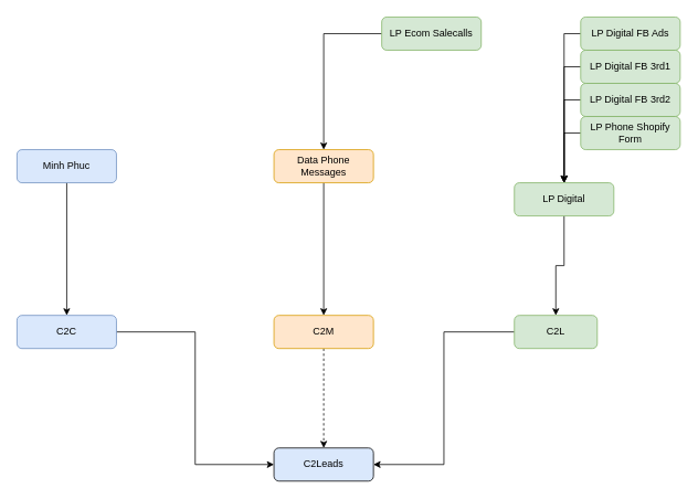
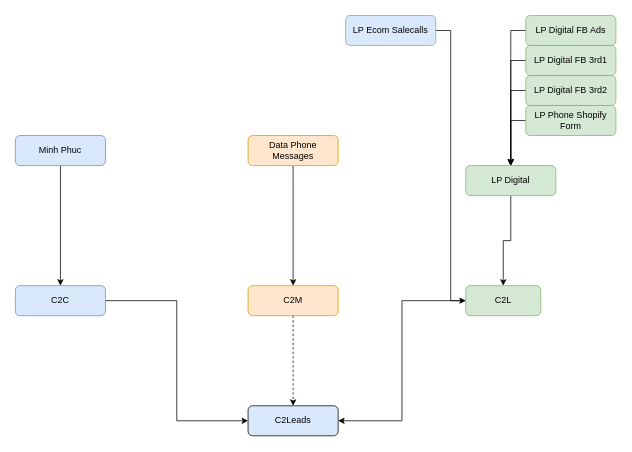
  <mxCell id="0" />
  <mxCell id="1" parent="0" />
  <mxCell id="2" style="edgeStyle=orthogonalEdgeStyle;rounded=0;orthogonalLoop=1;jettySize=auto;html=1;entryX=0.5;entryY=0;entryDx=0;entryDy=0;" edge="1" parent="1" source="3" target="19"><mxGeometry relative="1" as="geometry"><Array as="points"><mxPoint x="680" y="40" /></Array></mxGeometry></mxCell>
  <mxCell id="3" value="LP Digital FB Ads" style="rounded=1;whiteSpace=wrap;html=1;fontSize=12;glass=0;strokeWidth=1;shadow=0;fillColor=#d5e8d4;strokeColor=#82b366;" parent="1" vertex="1"><mxGeometry x="700" y="20" width="120" height="40" as="geometry" /></mxCell>
  <mxCell id="4" style="edgeStyle=orthogonalEdgeStyle;rounded=0;orthogonalLoop=1;jettySize=auto;html=1;entryX=0.5;entryY=0;entryDx=0;entryDy=0;dashed=1;" edge="1" parent="1" source="5" target="24"><mxGeometry relative="1" as="geometry" /></mxCell>
  <mxCell id="5" value="C2M" style="rounded=1;whiteSpace=wrap;html=1;fontSize=12;glass=0;strokeWidth=1;shadow=0;fillColor=#ffe6cc;strokeColor=#d79b00;" vertex="1" parent="1"><mxGeometry x="330" y="380" width="120" height="40" as="geometry" /></mxCell>
  <mxCell id="6" style="edgeStyle=orthogonalEdgeStyle;rounded=0;orthogonalLoop=1;jettySize=auto;html=1;entryX=1;entryY=0.5;entryDx=0;entryDy=0;" edge="1" parent="1" source="7" target="24"><mxGeometry relative="1" as="geometry" /></mxCell>
  <mxCell id="7" value="C2L" style="rounded=1;whiteSpace=wrap;html=1;fontSize=12;glass=0;strokeWidth=1;shadow=0;fillColor=#d5e8d4;strokeColor=#82b366;" vertex="1" parent="1"><mxGeometry x="620" y="380" width="100" height="40" as="geometry" /></mxCell>
  <mxCell id="8" style="edgeStyle=orthogonalEdgeStyle;rounded=0;orthogonalLoop=1;jettySize=auto;html=1;entryX=0;entryY=0.5;entryDx=0;entryDy=0;" edge="1" parent="1" source="9" target="24"><mxGeometry relative="1" as="geometry" /></mxCell>
  <mxCell id="9" value="C2C" style="rounded=1;whiteSpace=wrap;html=1;fontSize=12;glass=0;strokeWidth=1;shadow=0;fillColor=#dae8fc;strokeColor=#6c8ebf;" vertex="1" parent="1"><mxGeometry x="20" y="380" width="120" height="40" as="geometry" /></mxCell>
  <mxCell id="10" style="edgeStyle=orthogonalEdgeStyle;rounded=0;orthogonalLoop=1;jettySize=auto;html=1;entryX=0.5;entryY=0;entryDx=0;entryDy=0;" edge="1" parent="1" source="11" target="19"><mxGeometry relative="1" as="geometry"><Array as="points"><mxPoint x="680" y="80" /></Array></mxGeometry></mxCell>
  <mxCell id="11" value="LP Digital FB 3rd1" style="rounded=1;whiteSpace=wrap;html=1;fontSize=12;glass=0;strokeWidth=1;shadow=0;fillColor=#d5e8d4;strokeColor=#82b366;" vertex="1" parent="1"><mxGeometry x="700" y="60" width="120" height="40" as="geometry" /></mxCell>
  <mxCell id="12" style="edgeStyle=orthogonalEdgeStyle;rounded=0;orthogonalLoop=1;jettySize=auto;html=1;entryX=0.5;entryY=0;entryDx=0;entryDy=0;" edge="1" parent="1" source="13" target="19"><mxGeometry relative="1" as="geometry"><mxPoint x="680" y="210" as="targetPoint" /><Array as="points"><mxPoint x="680" y="120" /></Array></mxGeometry></mxCell>
  <mxCell id="13" value="LP Digital FB 3rd2" style="rounded=1;whiteSpace=wrap;html=1;fontSize=12;glass=0;strokeWidth=1;shadow=0;fillColor=#d5e8d4;strokeColor=#82b366;" vertex="1" parent="1"><mxGeometry x="700" y="100" width="120" height="40" as="geometry" /></mxCell>
  <mxCell id="14" style="edgeStyle=orthogonalEdgeStyle;rounded=0;orthogonalLoop=1;jettySize=auto;html=1;entryX=0.5;entryY=0;entryDx=0;entryDy=0;" edge="1" parent="1" source="15" target="19"><mxGeometry relative="1" as="geometry"><mxPoint x="680" y="210" as="targetPoint" /><Array as="points"><mxPoint x="680" y="160" /></Array></mxGeometry></mxCell>
  <mxCell id="15" value="LP Phone Shopify Form" style="rounded=1;whiteSpace=wrap;html=1;fontSize=12;glass=0;strokeWidth=1;shadow=0;fillColor=#d5e8d4;strokeColor=#82b366;" vertex="1" parent="1"><mxGeometry x="700" y="140" width="120" height="40" as="geometry" /></mxCell>
- <mxCell id="16" style="edgeStyle=orthogonalEdgeStyle;rounded=0;orthogonalLoop=1;jettySize=auto;html=1;" edge="1" parent="1" source="17" target="21"><mxGeometry relative="1" as="geometry" /></mxCell>
- <mxCell id="17" value="LP Ecom Salecalls" style="rounded=1;whiteSpace=wrap;html=1;fontSize=12;glass=0;strokeWidth=1;shadow=0;fillColor=#d5e8d4;strokeColor=#82b366;" vertex="1" parent="1"><mxGeometry x="460" y="20" width="120" height="40" as="geometry" /></mxCell>
+ <mxCell id="16" style="edgeStyle=orthogonalEdgeStyle;rounded=0;orthogonalLoop=1;jettySize=auto;html=1;entryX=0;entryY=0.5;entryDx=0;entryDy=0;" edge="1" parent="1" source="17" target="7"><mxGeometry relative="1" as="geometry" /></mxCell>
+ <mxCell id="17" value="LP Ecom Salecalls" style="rounded=1;whiteSpace=wrap;html=1;fontSize=12;glass=0;strokeWidth=1;shadow=0;fillColor=#dae8fc;strokeColor=#82b366;" vertex="1" parent="1"><mxGeometry x="460" y="20" width="120" height="40" as="geometry" /></mxCell>
  <mxCell id="18" style="edgeStyle=orthogonalEdgeStyle;rounded=0;orthogonalLoop=1;jettySize=auto;html=1;entryX=0.5;entryY=0;entryDx=0;entryDy=0;" edge="1" parent="1" source="19" target="7"><mxGeometry relative="1" as="geometry" /></mxCell>
  <mxCell id="19" value="LP Digital" style="rounded=1;whiteSpace=wrap;html=1;fontSize=12;glass=0;strokeWidth=1;shadow=0;fillColor=#d5e8d4;strokeColor=#82b366;" vertex="1" parent="1"><mxGeometry x="620" y="220" width="120" height="40" as="geometry" /></mxCell>
  <mxCell id="20" style="edgeStyle=orthogonalEdgeStyle;rounded=0;orthogonalLoop=1;jettySize=auto;html=1;entryX=0.5;entryY=0;entryDx=0;entryDy=0;" edge="1" parent="1" source="21" target="5"><mxGeometry relative="1" as="geometry" /></mxCell>
  <mxCell id="21" value="Data Phone Messages" style="rounded=1;whiteSpace=wrap;html=1;fontSize=12;glass=0;strokeWidth=1;shadow=0;fillColor=#ffe6cc;strokeColor=#d79b00;" vertex="1" parent="1"><mxGeometry x="330" y="180" width="120" height="40" as="geometry" /></mxCell>
  <mxCell id="22" style="edgeStyle=orthogonalEdgeStyle;rounded=0;orthogonalLoop=1;jettySize=auto;html=1;" edge="1" parent="1" source="23" target="9"><mxGeometry relative="1" as="geometry" /></mxCell>
  <mxCell id="23" value="Minh Phuc" style="rounded=1;whiteSpace=wrap;html=1;fontSize=12;glass=0;strokeWidth=1;shadow=0;fillColor=#dae8fc;strokeColor=#6c8ebf;" vertex="1" parent="1"><mxGeometry x="20" y="180" width="120" height="40" as="geometry" /></mxCell>
  <mxCell id="24" value="C2Leads" style="rounded=1;whiteSpace=wrap;html=1;fontSize=12;glass=0;strokeWidth=1;shadow=0;fillColor=#dae8fc;" vertex="1" parent="1"><mxGeometry x="330" y="540" width="120" height="40" as="geometry" /></mxCell>
